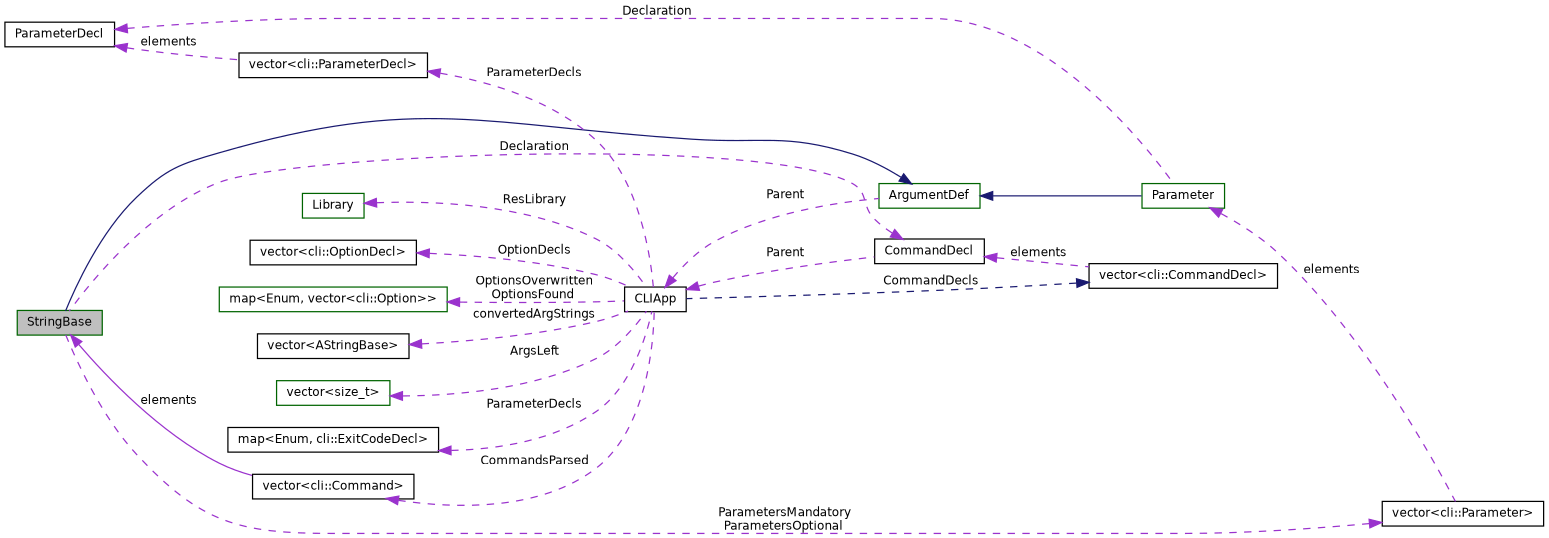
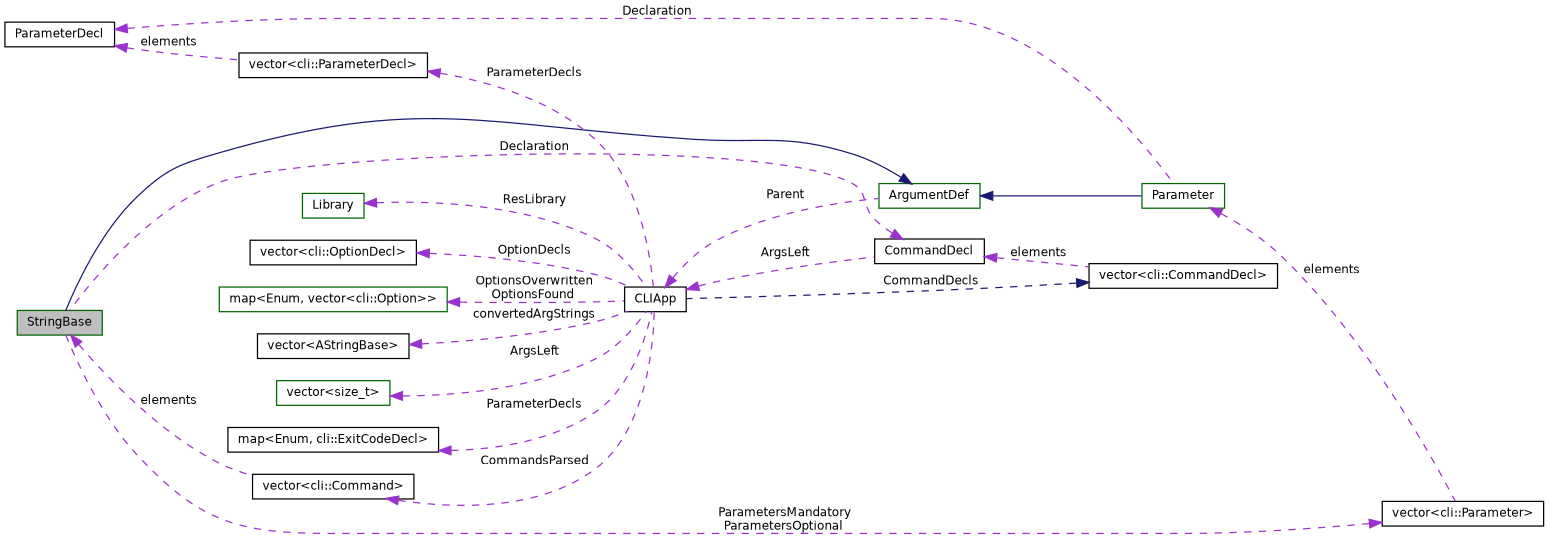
  digraph {
    rankdir=LR
    node [color=black fillcolor=white fontname=Helvetica fontsize=10 shape=record style=filled]
    edge [color=darkorchid3 dir=back fontname=Helvetica fontsize=10 labelfontname=Helvetica labelfontsize=10 style=dashed]
    n1 [color=darkgreen fillcolor=grey75 fontcolor=black height=0.2 label=StringBase width=0.4]
    n2 [height=0.2 label="vector\<cli::Command\>" width=0.4]
    n3 [height=0.2 label=CLIApp width=0.4]
    n4 [height=0.2 label="vector\<cli::OptionDecl\>" width=0.4]
    n5 [color=darkgreen height=0.2 label=ArgumentDef width=0.4]
    n6 [height=0.2 label=CommandDecl width=0.4]
    n7 [color=darkgreen height=0.2 label="map\<Enum, vector\<cli::Option\>\>" width=0.4]
    n8 [height=0.2 label="vector\<AStringBase\>" width=0.4]
    n9 [color=darkgreen height=0.2 label=Parameter width=0.4]
    n10 [height=0.2 label="vector\<cli::Parameter\>" width=0.4]
    n11 [color=darkgreen height=0.2 label="vector\<size_t\>" width=0.4]
    n12 [height=0.2 label="map\<Enum, cli::ExitCodeDecl\>" width=0.4]
    n13 [height=0.2 label="vector\<cli::ParameterDecl\>" width=0.4]
    n14 [height=0.2 label="vector\<cli::CommandDecl\>" width=0.4]
    n15 [color=darkgreen height=0.2 label=Library width=0.4]
    n16 [height=0.2 label=ParameterDecl width=0.4]
-   n1 -> n2 [label=" elements" style=solid]
+   n1 -> n2 [label=" elements"]
    n2 -> n3 [label=" CommandsParsed"]
    n3 -> n5 [label=" Parent"]
-   n3 -> n6 [label=" Parent"]
+   n3 -> n6 [label=" ArgsLeft"]
    n4 -> n3 [label=" OptionDecls"]
    n5 -> n1 [color=midnightblue style=solid]
    n5 -> n9 [color=midnightblue style=solid]
    n6 -> n1 [label=" Declaration"]
    n6 -> n14 [label=" elements"]
    n7 -> n3 [label=" OptionsOverwritten\nOptionsFound"]
    n8 -> n3 [label=" convertedArgStrings"]
    n9 -> n10 [label=" elements"]
    n10 -> n1 [label=" ParametersMandatory\nParametersOptional"]
    n11 -> n3 [label=" ArgsLeft"]
    n12 -> n3 [label=" ParameterDecls"]
    n13 -> n3 [label=" ParameterDecls"]
    n14 -> n3 [color=midnightblue label=" CommandDecls"]
    n15 -> n3 [label=" ResLibrary"]
    n16 -> n9 [label=" Declaration"]
    n16 -> n13 [label=" elements"]
  }
